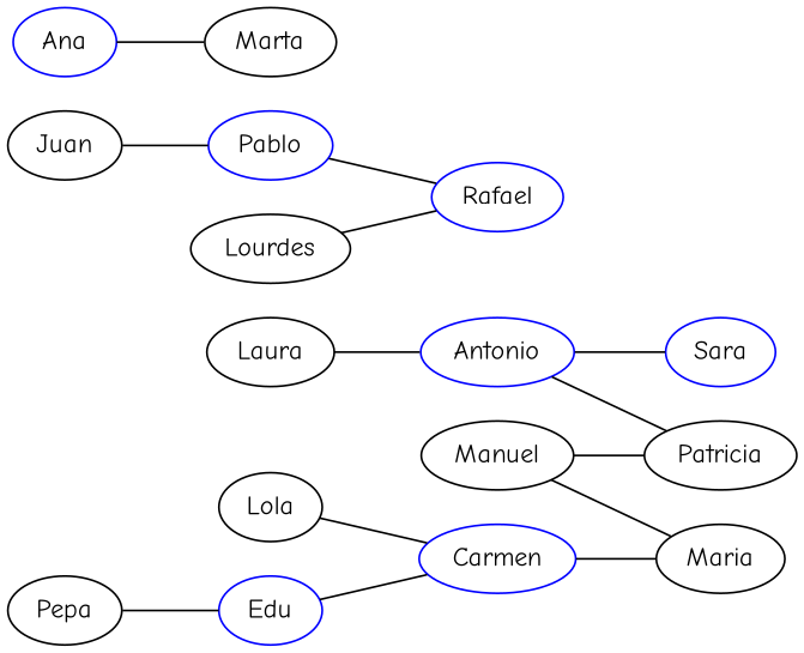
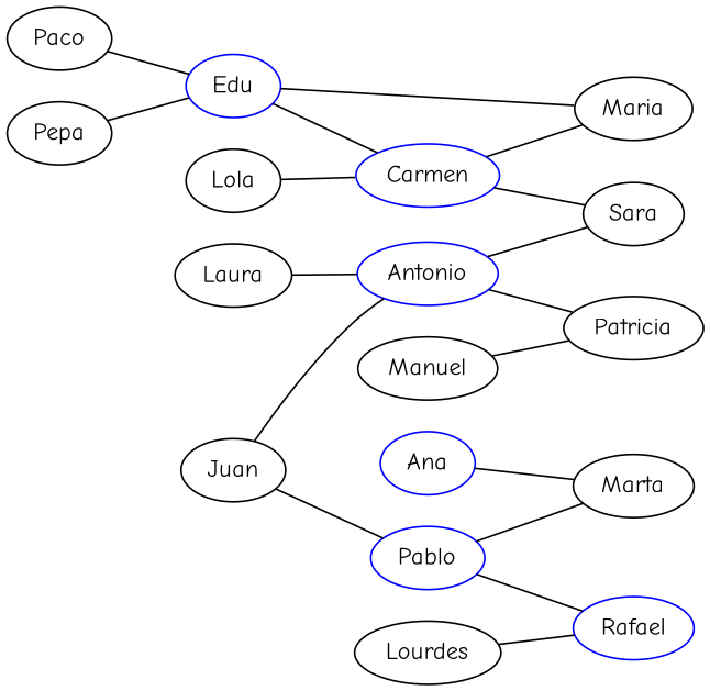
  strict graph {
    fontname="Comic Neue"
    rankdir=LR
    node [color=black fontname="Comic Neue"]
    edge [fontname="Comic Neue" style=solid]
+   n1 [label=Paco]
    n2 [color=blue label=Edu]
    n3 [color=blue label=Carmen]
    n4 [label=Pepa]
    n5 [label=Maria]
-   n6 [color=blue label=Sara]
+   n6 [label=Sara]
    n7 [label=Lola]
    n8 [label=Juan]
    n9 [color=blue label=Antonio]
    n10 [color=blue label=Pablo]
    n11 [label=Patricia]
    n12 [label=Marta]
    n13 [color=blue label=Rafael]
    n14 [label=Laura]
    n15 [label=Manuel]
    n16 [color=blue label=Ana]
    n17 [label=Lourdes]
+   n1 -- n2
    n2 -- n3
    n3 -- n5
+   n3 -- n6
    n4 -- n2
    n7 -- n3
+   n8 -- n9
    n8 -- n10
    n9 -- n6
    n9 -- n11
+   n10 -- n12
    n10 -- n13
    n14 -- n9
-   n15 -- n5
+   n2 -- n5
    n15 -- n11
    n16 -- n12
    n17 -- n13
  }
